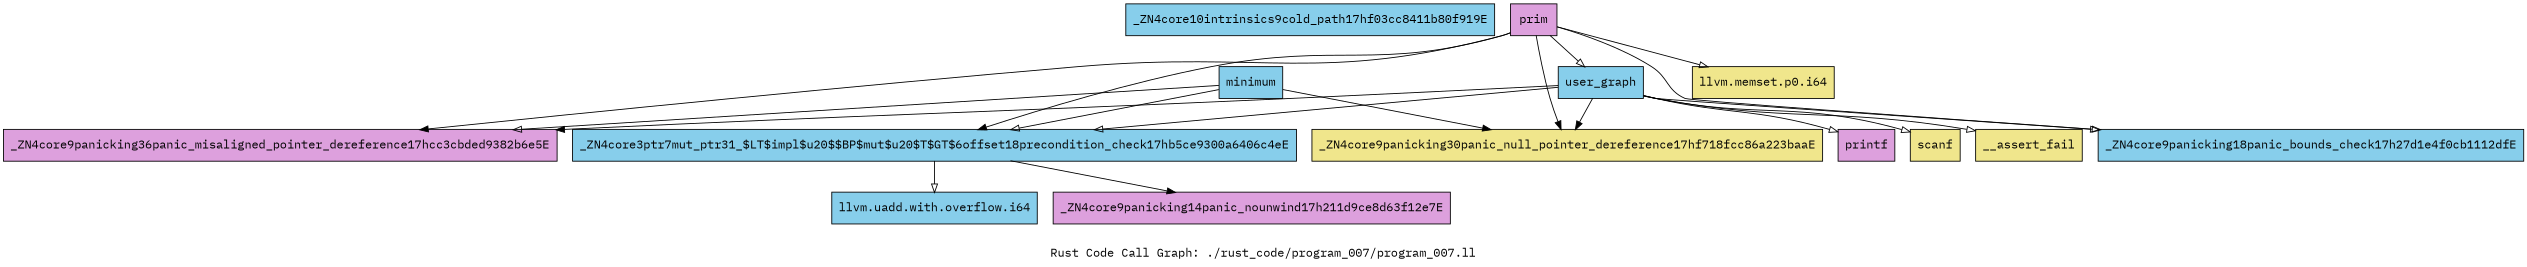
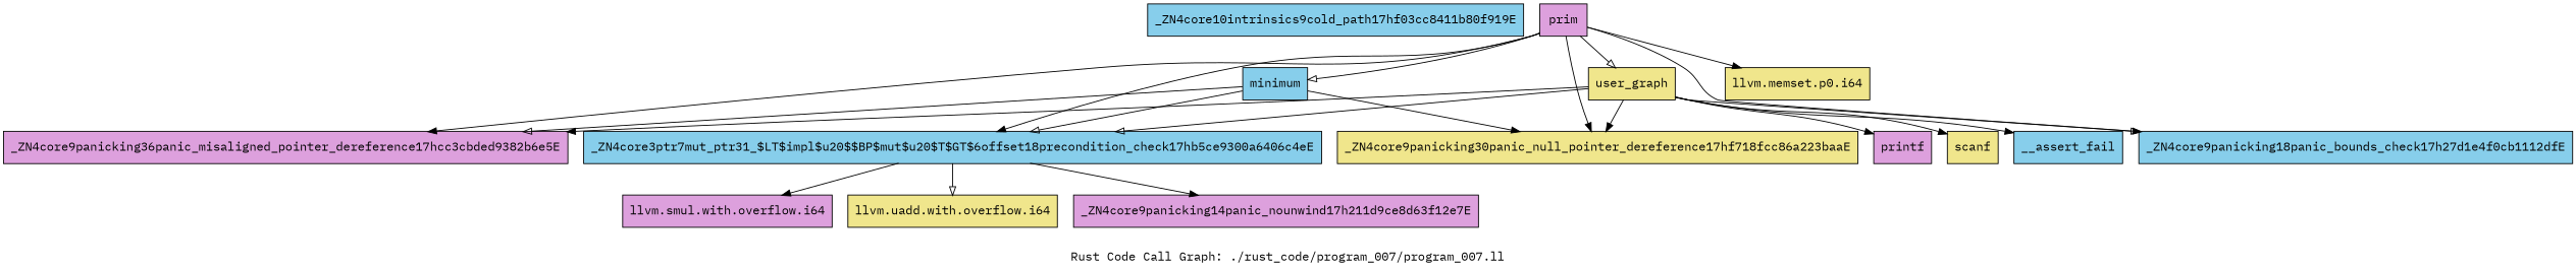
  digraph {
    fontname="IBM Plex Mono"
    label="Rust Code Call Graph: ./rust_code/program_007/program_007.ll"
    node [fillcolor=skyblue fontname="IBM Plex Mono" shape=record style=filled]
    edge [arrowhead=normal fontname="IBM Plex Mono"]
    n1 [label="{_ZN4core10intrinsics9cold_path17hf03cc8411b80f919E}"]
    n2 [label="{_ZN4core3ptr7mut_ptr31_$LT$impl$u20$$BP$mut$u20$T$GT$6offset18precondition_check17hb5ce9300a6406c4eE}"]
-   n4 [label="{llvm.uadd.with.overflow.i64}"]
+   n3 [fillcolor=plum label="{llvm.smul.with.overflow.i64}"]
+   n4 [fillcolor=khaki label="{llvm.uadd.with.overflow.i64}"]
    n5 [fillcolor=plum label="{_ZN4core9panicking14panic_nounwind17h211d9ce8d63f12e7E}"]
    n6 [label="{minimum}"]
    n7 [fillcolor=plum label="{_ZN4core9panicking36panic_misaligned_pointer_dereference17hcc3cbded9382b6e5E}"]
    n8 [fillcolor=khaki label="{_ZN4core9panicking30panic_null_pointer_dereference17hf718fcc86a223baaE}"]
    n9 [fillcolor=plum label="{prim}"]
    n10 [fillcolor=khaki label="{llvm.memset.p0.i64}"]
    n11 [label="{_ZN4core9panicking18panic_bounds_check17h27d1e4f0cb1112dfE}"]
-   n12 [label="{user_graph}"]
+   n12 [fillcolor=khaki label="{user_graph}"]
    n13 [fillcolor=plum label="{printf}"]
    n14 [fillcolor=khaki label="{scanf}"]
-   n15 [fillcolor=khaki label="{__assert_fail}"]
+   n15 [label="{__assert_fail}"]
+   n2 -> n3
    n2 -> n4 [arrowhead=onormal]
    n2 -> n5
    n6 -> n2 [arrowhead=onormal]
    n6 -> n7 [arrowhead=onormal]
    n6 -> n8
    n9 -> n2
+   n9 -> n6 [arrowhead=onormal]
    n9 -> n7
    n9 -> n8
-   n9 -> n10 [arrowhead=onormal]
-   n9 -> n11 [arrowhead=onormal]
+   n9 -> n10
+   n9 -> n11
    n9 -> n12 [arrowhead=onormal]
    n12 -> n2 [arrowhead=onormal]
    n12 -> n7
    n12 -> n8
    n12 -> n11 [arrowhead=onormal]
-   n12 -> n13 [arrowhead=onormal]
-   n12 -> n14 [arrowhead=onormal]
-   n12 -> n15 [arrowhead=onormal]
+   n12 -> n13
+   n12 -> n14
+   n12 -> n15
  }
